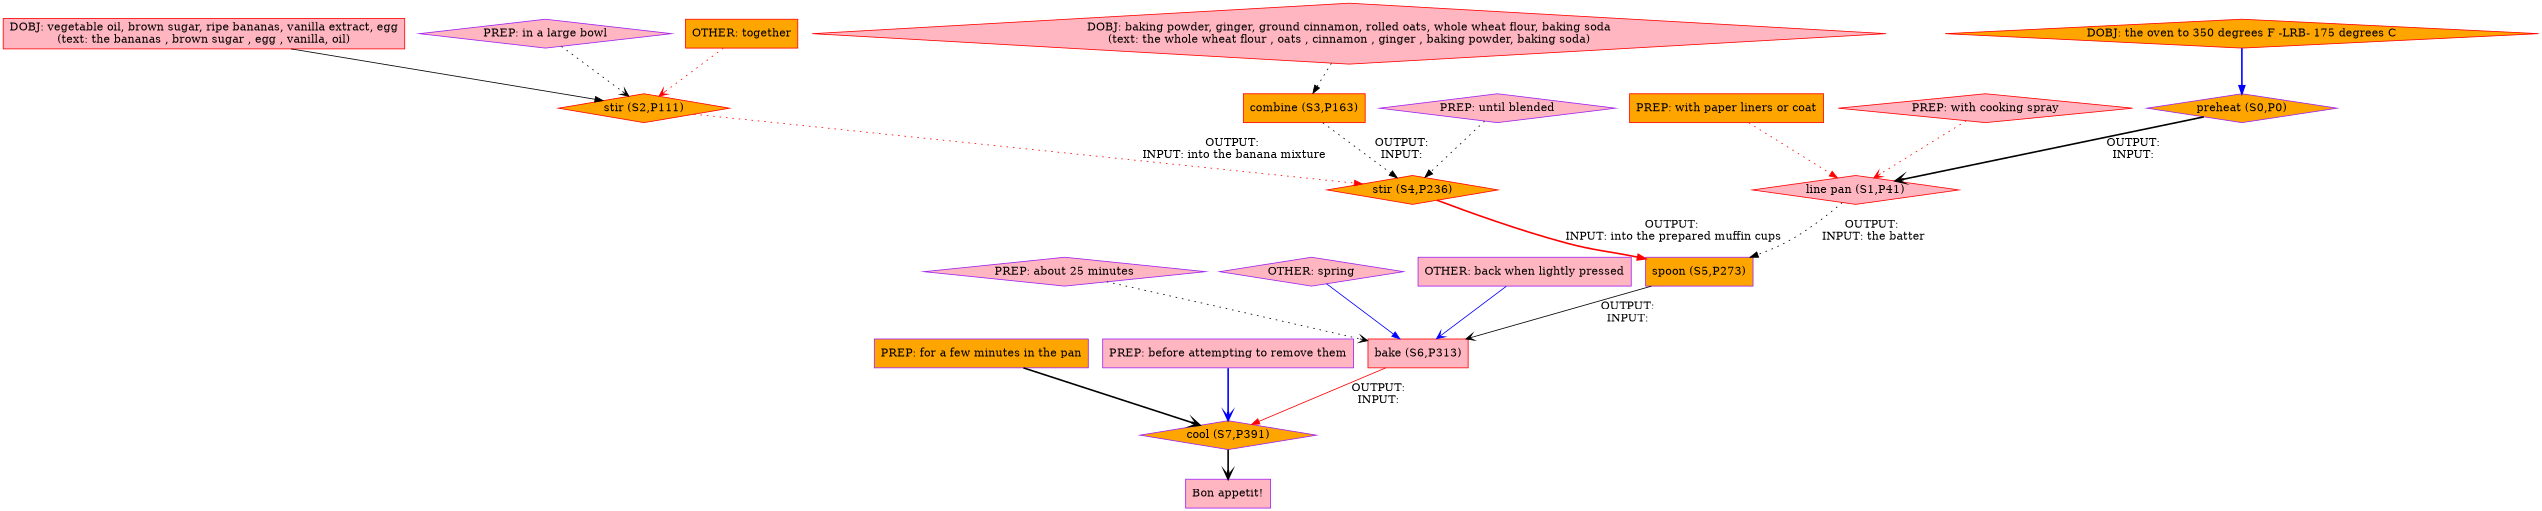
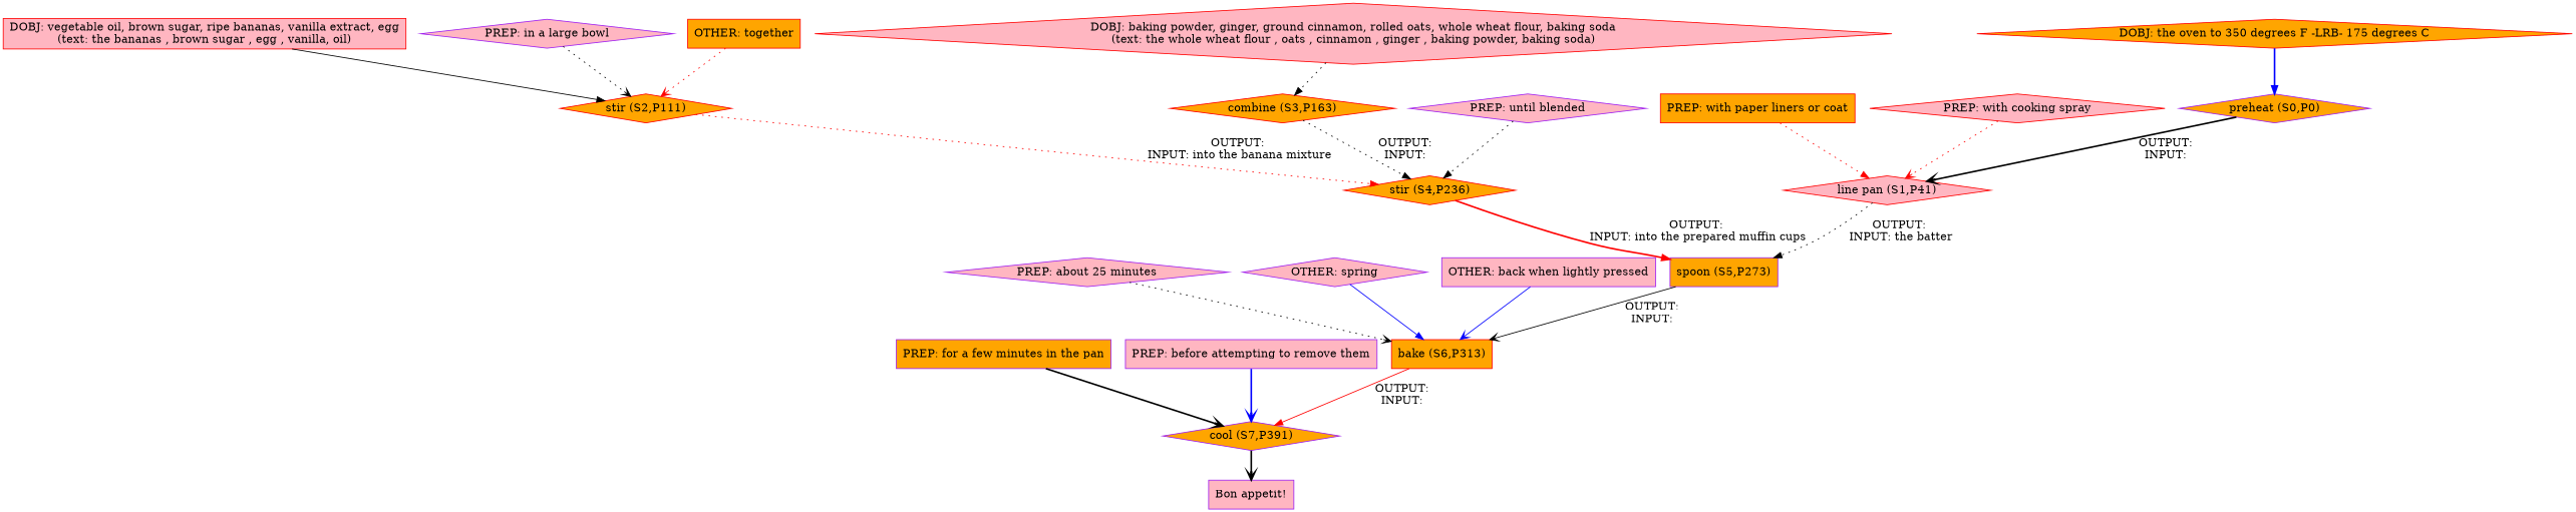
  digraph {
    node [color=purple fillcolor=lightpink shape=diamond style=filled]
    edge [arrowhead=normal color=black style=dotted]
    n1 [fillcolor=orange label="preheat (S0,P0)"]
    n2 [color=red label="line pan (S1,P41)"]
    n3 [fillcolor=orange label="spoon (S5,P273)" shape=box]
-   n4 [color=red label="bake (S6,P313)" shape=box]
+   n4 [color=red fillcolor=orange label="bake (S6,P313)" shape=box]
    n5 [color=red fillcolor=orange label="stir (S2,P111)"]
    n6 [color=red fillcolor=orange label="stir (S4,P236)"]
-   n7 [color=red fillcolor=orange label="combine (S3,P163)" shape=box]
+   n7 [color=red fillcolor=orange label="combine (S3,P163)"]
    n8 [fillcolor=orange label="cool (S7,P391)"]
    n9 [label="Bon appetit!" shape=box]
    n10 [color=red label="DOBJ: baking powder, ginger, ground cinnamon, rolled oats, whole wheat flour, baking soda\n(text: the whole wheat flour , oats , cinnamon , ginger , baking powder, baking soda)"]
    n11 [color=red fillcolor=orange label="DOBJ: the oven to 350 degrees F -LRB- 175 degrees C"]
    n12 [color=red label="DOBJ: vegetable oil, brown sugar, ripe bananas, vanilla extract, egg\n(text: the bananas , brown sugar , egg , vanilla, oil)" shape=box]
    n13 [label="PREP: in a large bowl"]
    n14 [color=red fillcolor=orange label="OTHER: together" shape=box]
    n15 [color=red fillcolor=orange label="PREP: with paper liners or coat" shape=box]
    n16 [color=red label="PREP: with cooking spray"]
    n17 [label="PREP: until blended"]
    n18 [label="PREP: about 25 minutes"]
    n19 [label="OTHER: spring"]
    n20 [label="OTHER: back when lightly pressed" shape=box]
    n21 [fillcolor=orange label="PREP: for a few minutes in the pan" shape=box]
    n22 [label="PREP: before attempting to remove them" shape=box]
    n1 -> n2 [arrowhead=vee label="OUTPUT: \nINPUT: " style=bold]
    n2 -> n3 [label="OUTPUT: \nINPUT: the batter"]
    n3 -> n4 [arrowhead=vee label="OUTPUT: \nINPUT: " style=solid]
    n4 -> n8 [color=red label="OUTPUT: \nINPUT: " style=solid]
    n5 -> n6 [color=red label="OUTPUT: \nINPUT: into the banana mixture"]
    n6 -> n3 [color=red label="OUTPUT: \nINPUT: into the prepared muffin cups" style=bold]
    n7 -> n6 [label="OUTPUT: \nINPUT: "]
    n8 -> n9 [arrowhead=vee style=bold]
    n10 -> n7
    n11 -> n1 [color=blue style=bold]
    n12 -> n5 [style=solid]
    n13 -> n5 [arrowhead=vee]
    n14 -> n5 [arrowhead=vee color=red]
    n15 -> n2 [color=red]
    n16 -> n2 [arrowhead=vee color=red]
    n17 -> n6
    n18 -> n4 [arrowhead=vee]
    n19 -> n4 [color=blue style=solid]
    n20 -> n4 [arrowhead=vee color=blue style=solid]
    n21 -> n8 [arrowhead=vee style=bold]
    n22 -> n8 [arrowhead=vee color=blue style=bold]
  }
